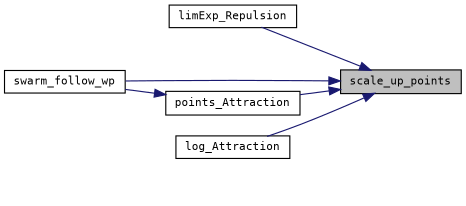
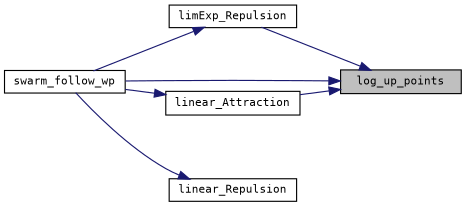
  digraph {
    fontname="DejaVu Sans Mono"
    rankdir=RL
    node [color=black fillcolor=white fontname="DejaVu Sans Mono" fontsize=10 shape=record style=filled]
    edge [color=midnightblue dir=back fontname="DejaVu Sans Mono" fontsize=10 labelfontname=Helvetica labelfontsize=10 style=solid]
-   n1 [fillcolor=grey75 fontcolor=black height=0.2 label=scale_up_points width=0.4]
+   n1 [fillcolor=grey75 fontcolor=black height=0.2 label=log_up_points width=0.4]
    n2 [height=0.2 label=limExp_Repulsion width=0.4]
    n3 [height=0.2 label=swarm_follow_wp width=0.4]
-   n4 [height=0.2 label=points_Attraction width=0.4]
-   n5 [height=0.2 label=log_Attraction width=0.4]
+   n4 [height=0.2 label=linear_Attraction width=0.4]
+   n6 [height=0.2 label=linear_Repulsion width=0.4]
    n1 -> n2
    n1 -> n3
    n1 -> n4
-   n1 -> n5
+   n2 -> n3
    n4 -> n3
+   n6 -> n3
  }
